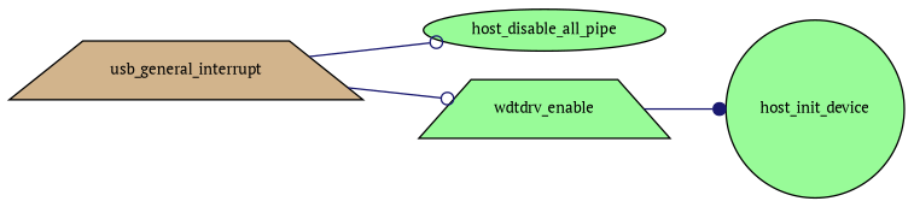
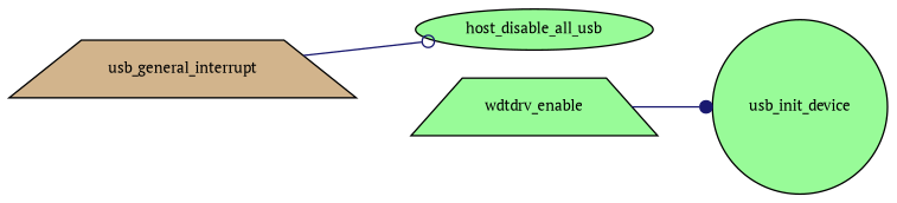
  digraph {
    fontname="PT Serif"
    rankdir=LR
    node [color=black fillcolor=palegreen fontname="PT Serif" fontsize=10 shape=trapezium style=filled]
    edge [arrowhead=odot color=midnightblue fontname="PT Serif" fontsize=10 labelfontname="FreeSans.ttf" labelfontsize=10 style=solid]
    n1 [fillcolor=tan fontcolor=black height=0.2 label=usb_general_interrupt width=0.4]
-   n2 [height=0.2 label=host_disable_all_pipe shape=ellipse width=0.4]
+   n2 [height=0.2 label=host_disable_all_usb shape=ellipse width=0.4]
    n3 [height=0.2 label=wdtdrv_enable width=0.4]
-   n4 [height=0.2 label=host_init_device shape=circle width=0.4]
+   n4 [height=0.2 label=usb_init_device shape=circle width=0.4]
    n1 -> n2
-   n1 -> n3
    n3 -> n4 [arrowhead=dot]
  }
